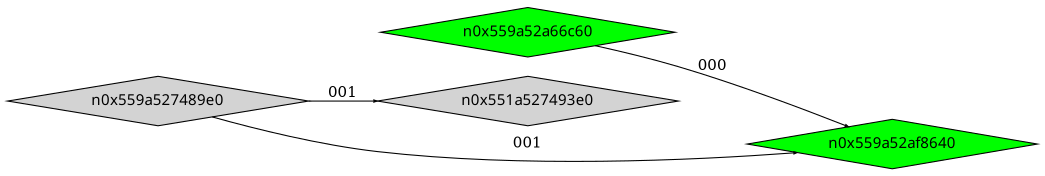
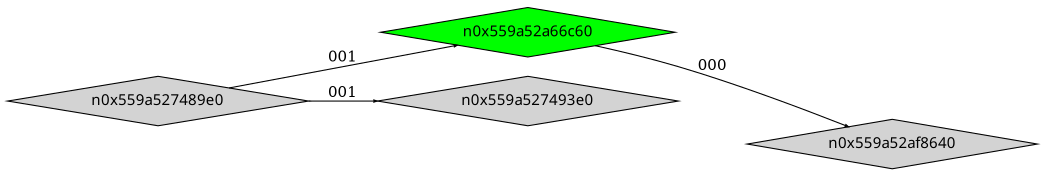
  digraph {
    rankdir=LR
    node [fontname=Terminus shape=diamond style=filled]
    edge [arrowsize=.3]
    n0x559a527489e0 [height=.1 width=.1]
    n0x559a52a66c60 [fillcolor=green height=.1 width=.1]
-   n0x559a527493e0 [height=.1 width=.1 label=n0x551a527493e0]
-   n0x559a52af8640 [fillcolor=green height=.1 width=.1]
-   n0x559a527489e0 -> n0x559a52af8640 [label=001]
+   n0x559a527493e0 [height=.1 width=.1]
+   n0x559a52af8640 [fillcolor=lightgrey height=.1 width=.1]
+   n0x559a527489e0 -> n0x559a52a66c60 [label=001]
    n0x559a527489e0 -> n0x559a527493e0 [label=001]
    n0x559a52a66c60 -> n0x559a52af8640 [label=000]
  }
